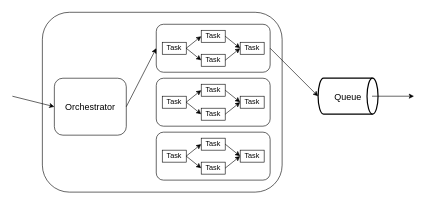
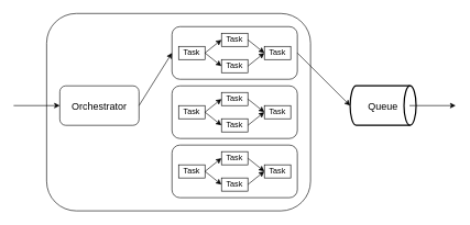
  <mxCell id="0" />
  <mxCell id="1" parent="0" />
  <mxCell id="2" value="" style="rounded=1;whiteSpace=wrap;html=1;fillColor=none;" vertex="1" parent="1"><mxGeometry x="70" y="20" width="400" height="300" as="geometry" /></mxCell>
  <mxCell id="3" value="" style="endArrow=classic;html=1;rounded=0;entryX=0;entryY=0.5;entryDx=0;entryDy=0;" parent="1" target="4" edge="1"><mxGeometry width="50" height="50" relative="1" as="geometry"><mxPoint x="20" y="160" as="sourcePoint" /><mxPoint x="105" y="160" as="targetPoint" /></mxGeometry></mxCell>
- <mxCell id="4" value="Orchestrator" style="rounded=1;whiteSpace=wrap;html=1;fontSize=15;" parent="1" vertex="1"><mxGeometry x="90" y="130" width="120" height="95" as="geometry" /></mxCell>
+ <mxCell id="4" value="Orchestrator" style="rounded=1;whiteSpace=wrap;html=1;fontSize=15;" parent="1" vertex="1"><mxGeometry x="90" y="130" width="120" height="60" as="geometry" /></mxCell>
  <mxCell id="5" value="Queue" style="strokeWidth=2;html=1;shape=mxgraph.flowchart.direct_data;whiteSpace=wrap;fontSize=15;" parent="1" vertex="1"><mxGeometry x="530" y="130" width="100" height="60" as="geometry" /></mxCell>
  <mxCell id="6" value="" style="endArrow=classic;html=1;rounded=0;" parent="1" edge="1"><mxGeometry width="50" height="50" relative="1" as="geometry"><mxPoint x="620" y="160" as="sourcePoint" /><mxPoint x="690" y="160" as="targetPoint" /></mxGeometry></mxCell>
  <mxCell id="7" value="" style="group" vertex="1" connectable="0" parent="1"><mxGeometry x="260" y="40" width="190" height="80" as="geometry" /></mxCell>
  <mxCell id="8" value="" style="rounded=1;whiteSpace=wrap;html=1;fillColor=none;" vertex="1" parent="7"><mxGeometry width="190" height="80" as="geometry" /></mxCell>
  <mxCell id="9" value="Task" style="whiteSpace=wrap;html=1;" vertex="1" parent="7"><mxGeometry x="10" y="30" width="40" height="20" as="geometry" /></mxCell>
  <mxCell id="10" value="Task" style="whiteSpace=wrap;html=1;" vertex="1" parent="7"><mxGeometry x="75" y="10" width="40" height="20" as="geometry" /></mxCell>
  <mxCell id="11" value="" style="endArrow=classic;html=1;rounded=0;entryX=0;entryY=0.5;entryDx=0;entryDy=0;exitX=1;exitY=0.5;exitDx=0;exitDy=0;" edge="1" parent="7" source="9" target="10"><mxGeometry width="50" height="50" relative="1" as="geometry"><mxPoint x="-85" y="430" as="sourcePoint" /><mxPoint x="-35" y="380" as="targetPoint" /></mxGeometry></mxCell>
  <mxCell id="12" value="Task" style="whiteSpace=wrap;html=1;" vertex="1" parent="7"><mxGeometry x="75" y="50" width="40" height="20" as="geometry" /></mxCell>
  <mxCell id="13" value="" style="endArrow=classic;html=1;rounded=0;entryX=0;entryY=0.5;entryDx=0;entryDy=0;exitX=1;exitY=0.5;exitDx=0;exitDy=0;" edge="1" parent="7" source="9" target="12"><mxGeometry width="50" height="50" relative="1" as="geometry"><mxPoint x="45" y="50" as="sourcePoint" /><mxPoint x="85" y="30" as="targetPoint" /></mxGeometry></mxCell>
  <mxCell id="14" value="Task" style="whiteSpace=wrap;html=1;" vertex="1" parent="7"><mxGeometry x="140" y="30" width="40" height="20" as="geometry" /></mxCell>
  <mxCell id="15" value="" style="endArrow=classic;html=1;rounded=0;entryX=0;entryY=0.5;entryDx=0;entryDy=0;exitX=1;exitY=0.5;exitDx=0;exitDy=0;" edge="1" parent="7" source="12" target="14"><mxGeometry width="50" height="50" relative="1" as="geometry"><mxPoint x="50" y="50" as="sourcePoint" /><mxPoint x="85" y="70" as="targetPoint" /></mxGeometry></mxCell>
  <mxCell id="16" value="" style="endArrow=classic;html=1;rounded=0;entryX=0;entryY=0.5;entryDx=0;entryDy=0;exitX=1;exitY=0.5;exitDx=0;exitDy=0;" edge="1" parent="7" source="10" target="14"><mxGeometry width="50" height="50" relative="1" as="geometry"><mxPoint x="125" y="70" as="sourcePoint" /><mxPoint x="155" y="50" as="targetPoint" /></mxGeometry></mxCell>
  <mxCell id="17" value="" style="group" vertex="1" connectable="0" parent="1"><mxGeometry x="260" y="130" width="190" height="80" as="geometry" /></mxCell>
  <mxCell id="18" value="" style="rounded=1;whiteSpace=wrap;html=1;fillColor=none;" vertex="1" parent="17"><mxGeometry width="190" height="80" as="geometry" /></mxCell>
  <mxCell id="19" value="Task" style="whiteSpace=wrap;html=1;" vertex="1" parent="17"><mxGeometry x="10" y="30" width="40" height="20" as="geometry" /></mxCell>
  <mxCell id="20" value="Task" style="whiteSpace=wrap;html=1;" vertex="1" parent="17"><mxGeometry x="75" y="10" width="40" height="20" as="geometry" /></mxCell>
  <mxCell id="21" value="" style="endArrow=classic;html=1;rounded=0;entryX=0;entryY=0.5;entryDx=0;entryDy=0;exitX=1;exitY=0.5;exitDx=0;exitDy=0;" edge="1" parent="17" source="19" target="20"><mxGeometry width="50" height="50" relative="1" as="geometry"><mxPoint x="-85" y="430" as="sourcePoint" /><mxPoint x="-35" y="380" as="targetPoint" /></mxGeometry></mxCell>
  <mxCell id="22" value="Task" style="whiteSpace=wrap;html=1;" vertex="1" parent="17"><mxGeometry x="75" y="50" width="40" height="20" as="geometry" /></mxCell>
  <mxCell id="23" value="" style="endArrow=classic;html=1;rounded=0;entryX=0;entryY=0.5;entryDx=0;entryDy=0;exitX=1;exitY=0.5;exitDx=0;exitDy=0;" edge="1" parent="17" source="19" target="22"><mxGeometry width="50" height="50" relative="1" as="geometry"><mxPoint x="45" y="50" as="sourcePoint" /><mxPoint x="85" y="30" as="targetPoint" /></mxGeometry></mxCell>
  <mxCell id="24" value="Task" style="whiteSpace=wrap;html=1;" vertex="1" parent="17"><mxGeometry x="140" y="30" width="40" height="20" as="geometry" /></mxCell>
  <mxCell id="25" value="" style="endArrow=classic;html=1;rounded=0;entryX=0;entryY=0.5;entryDx=0;entryDy=0;exitX=1;exitY=0.5;exitDx=0;exitDy=0;" edge="1" parent="17" source="22" target="24"><mxGeometry width="50" height="50" relative="1" as="geometry"><mxPoint x="50" y="50" as="sourcePoint" /><mxPoint x="85" y="70" as="targetPoint" /></mxGeometry></mxCell>
  <mxCell id="26" value="" style="endArrow=classic;html=1;rounded=0;entryX=0;entryY=0.5;entryDx=0;entryDy=0;exitX=1;exitY=0.5;exitDx=0;exitDy=0;" edge="1" parent="17" source="20" target="24"><mxGeometry width="50" height="50" relative="1" as="geometry"><mxPoint x="125" y="70" as="sourcePoint" /><mxPoint x="155" y="50" as="targetPoint" /></mxGeometry></mxCell>
  <mxCell id="27" value="" style="group" vertex="1" connectable="0" parent="1"><mxGeometry x="260" y="220" width="190" height="80" as="geometry" /></mxCell>
  <mxCell id="28" value="" style="rounded=1;whiteSpace=wrap;html=1;fillColor=none;" vertex="1" parent="27"><mxGeometry width="190" height="80" as="geometry" /></mxCell>
  <mxCell id="29" value="Task" style="whiteSpace=wrap;html=1;" vertex="1" parent="27"><mxGeometry x="10" y="30" width="40" height="20" as="geometry" /></mxCell>
  <mxCell id="30" value="Task" style="whiteSpace=wrap;html=1;" vertex="1" parent="27"><mxGeometry x="75" y="10" width="40" height="20" as="geometry" /></mxCell>
  <mxCell id="31" value="" style="endArrow=classic;html=1;rounded=0;entryX=0;entryY=0.5;entryDx=0;entryDy=0;exitX=1;exitY=0.5;exitDx=0;exitDy=0;" edge="1" parent="27" source="29" target="30"><mxGeometry width="50" height="50" relative="1" as="geometry"><mxPoint x="-85" y="430" as="sourcePoint" /><mxPoint x="-35" y="380" as="targetPoint" /></mxGeometry></mxCell>
  <mxCell id="32" value="Task" style="whiteSpace=wrap;html=1;" vertex="1" parent="27"><mxGeometry x="75" y="50" width="40" height="20" as="geometry" /></mxCell>
  <mxCell id="33" value="" style="endArrow=classic;html=1;rounded=0;entryX=0;entryY=0.5;entryDx=0;entryDy=0;exitX=1;exitY=0.5;exitDx=0;exitDy=0;" edge="1" parent="27" source="29" target="32"><mxGeometry width="50" height="50" relative="1" as="geometry"><mxPoint x="45" y="50" as="sourcePoint" /><mxPoint x="85" y="30" as="targetPoint" /></mxGeometry></mxCell>
  <mxCell id="34" value="Task" style="whiteSpace=wrap;html=1;" vertex="1" parent="27"><mxGeometry x="140" y="30" width="40" height="20" as="geometry" /></mxCell>
  <mxCell id="35" value="" style="endArrow=classic;html=1;rounded=0;entryX=0;entryY=0.5;entryDx=0;entryDy=0;exitX=1;exitY=0.5;exitDx=0;exitDy=0;" edge="1" parent="27" source="32" target="34"><mxGeometry width="50" height="50" relative="1" as="geometry"><mxPoint x="50" y="50" as="sourcePoint" /><mxPoint x="85" y="70" as="targetPoint" /></mxGeometry></mxCell>
  <mxCell id="36" value="" style="endArrow=classic;html=1;rounded=0;entryX=0;entryY=0.5;entryDx=0;entryDy=0;exitX=1;exitY=0.5;exitDx=0;exitDy=0;" edge="1" parent="27" source="30" target="34"><mxGeometry width="50" height="50" relative="1" as="geometry"><mxPoint x="125" y="70" as="sourcePoint" /><mxPoint x="155" y="50" as="targetPoint" /></mxGeometry></mxCell>
  <mxCell id="37" value="" style="endArrow=classic;html=1;rounded=0;entryX=0;entryY=0.5;entryDx=0;entryDy=0;exitX=1;exitY=0.5;exitDx=0;exitDy=0;" edge="1" parent="1" source="4" target="8"><mxGeometry width="50" height="50" relative="1" as="geometry"><mxPoint x="30" y="170" as="sourcePoint" /><mxPoint x="100" y="170" as="targetPoint" /></mxGeometry></mxCell>
  <mxCell id="38" value="" style="endArrow=classic;html=1;rounded=0;exitX=1;exitY=0.5;exitDx=0;exitDy=0;entryX=0;entryY=0.5;entryDx=0;entryDy=0;entryPerimeter=0;" edge="1" parent="1" source="8" target="5"><mxGeometry width="50" height="50" relative="1" as="geometry"><mxPoint x="220" y="170" as="sourcePoint" /><mxPoint x="270" y="90" as="targetPoint" /></mxGeometry></mxCell>
